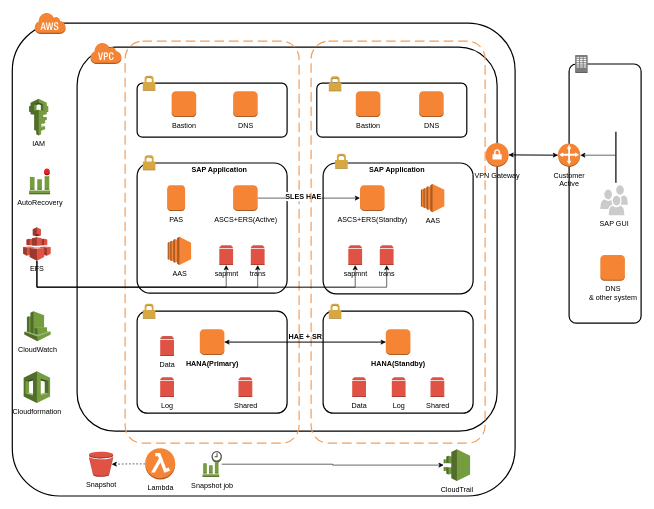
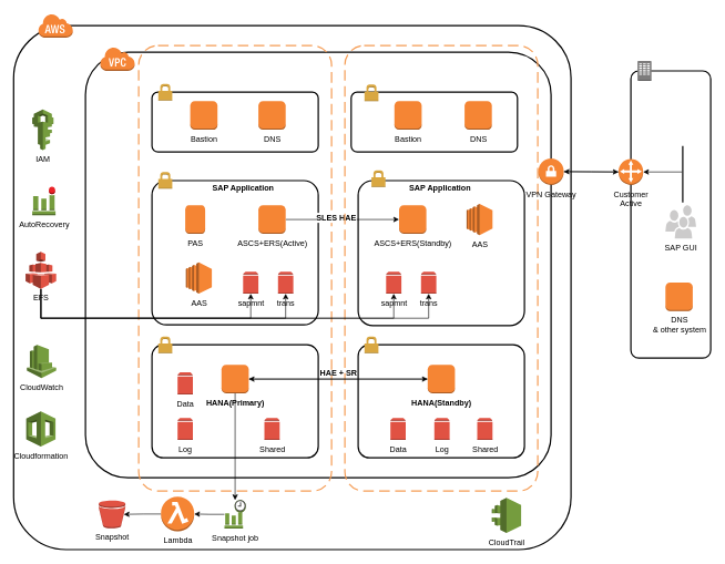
  <mxCell id="0" />
  <mxCell id="1" parent="0" />
  <mxCell id="2" value="" style="rounded=1;arcSize=10;dashed=0;strokeColor=#000000;fillColor=none;gradientColor=none;strokeWidth=2;" vertex="1" parent="1"><mxGeometry x="20" y="38" width="838" height="788" as="geometry" /></mxCell>
  <mxCell id="3" value="" style="dashed=0;html=1;shape=mxgraph.aws3.cloud;fillColor=#F58536;gradientColor=none;dashed=0;" vertex="1" parent="1"><mxGeometry x="57" y="20" width="52" height="36" as="geometry" /></mxCell>
  <mxCell id="4" value="" style="rounded=1;arcSize=10;dashed=0;strokeColor=#000000;fillColor=none;gradientColor=none;strokeWidth=2;" vertex="1" parent="1"><mxGeometry x="128" y="78" width="700" height="640" as="geometry" /></mxCell>
  <mxCell id="5" value="" style="dashed=0;html=1;shape=mxgraph.aws3.virtual_private_cloud;fillColor=#F58536;gradientColor=none;dashed=0;" vertex="1" parent="1"><mxGeometry x="150" y="70" width="52" height="36" as="geometry" /></mxCell>
  <mxCell id="6" value="" style="rounded=1;arcSize=10;dashed=1;strokeColor=#F59D56;fillColor=none;gradientColor=none;dashPattern=8 4;strokeWidth=2;" vertex="1" parent="1"><mxGeometry x="208" y="68" width="290" height="670" as="geometry" /></mxCell>
  <mxCell id="7" value="" style="rounded=1;arcSize=10;dashed=0;strokeColor=#000000;fillColor=none;gradientColor=none;strokeWidth=2;" vertex="1" parent="1"><mxGeometry x="228" y="138" width="250" height="90" as="geometry" /></mxCell>
  <mxCell id="8" value="" style="dashed=0;html=1;shape=mxgraph.aws3.permissions;fillColor=#D9A741;gradientColor=none;dashed=0;" vertex="1" parent="1"><mxGeometry x="237.5" y="125.5" width="21" height="25" as="geometry" /></mxCell>
  <mxCell id="9" value="" style="rounded=1;arcSize=10;dashed=0;strokeColor=#000000;fillColor=none;gradientColor=none;strokeWidth=2;" vertex="1" parent="1"><mxGeometry x="228" y="271" width="250" height="217" as="geometry" /></mxCell>
  <mxCell id="10" value="" style="dashed=0;html=1;shape=mxgraph.aws3.permissions;fillColor=#D9A741;gradientColor=none;dashed=0;" vertex="1" parent="1"><mxGeometry x="237.5" y="258" width="21" height="25" as="geometry" /></mxCell>
  <mxCell id="11" style="edgeStyle=orthogonalEdgeStyle;rounded=0;orthogonalLoop=1;jettySize=auto;html=1;entryX=0;entryY=0.5;entryDx=0;entryDy=0;entryPerimeter=0;" edge="1" parent="1" source="13" target="18"><mxGeometry relative="1" as="geometry" /></mxCell>
  <mxCell id="12" value="&lt;b&gt;SLES HAE&lt;/b&gt;" style="text;html=1;resizable=0;points=[];align=center;verticalAlign=middle;labelBackgroundColor=#ffffff;" vertex="1" connectable="0" parent="11"><mxGeometry x="-0.006" y="11" relative="1" as="geometry"><mxPoint x="-10" y="8" as="offset" /></mxGeometry></mxCell>
  <mxCell id="13" value="ASCS+ERS(Active)" style="outlineConnect=0;dashed=0;verticalLabelPosition=bottom;verticalAlign=top;align=center;html=1;shape=mxgraph.aws3.instance;fillColor=#F58534;gradientColor=none;" vertex="1" parent="1"><mxGeometry x="388" y="308" width="41" height="43" as="geometry" /></mxCell>
  <mxCell id="14" value="PAS" style="outlineConnect=0;dashed=0;verticalLabelPosition=bottom;verticalAlign=top;align=center;html=1;shape=mxgraph.aws3.instance;fillColor=#F58534;gradientColor=none;" vertex="1" parent="1"><mxGeometry x="278" y="308" width="30" height="43" as="geometry" /></mxCell>
  <mxCell id="15" value="" style="rounded=1;arcSize=10;dashed=1;strokeColor=#F59D56;fillColor=none;gradientColor=none;dashPattern=8 4;strokeWidth=2;" vertex="1" parent="1"><mxGeometry x="518" y="68" width="290" height="670" as="geometry" /></mxCell>
  <mxCell id="16" value="" style="rounded=1;arcSize=10;dashed=0;strokeColor=#000000;fillColor=none;gradientColor=none;strokeWidth=2;" vertex="1" parent="1"><mxGeometry x="538" y="271" width="250" height="218" as="geometry" /></mxCell>
  <mxCell id="17" value="" style="dashed=0;html=1;shape=mxgraph.aws3.permissions;fillColor=#D9A741;gradientColor=none;dashed=0;" vertex="1" parent="1"><mxGeometry x="558" y="255.5" width="21" height="25" as="geometry" /></mxCell>
  <mxCell id="18" value="ASCS+ERS(Standby)" style="outlineConnect=0;dashed=0;verticalLabelPosition=bottom;verticalAlign=top;align=center;html=1;shape=mxgraph.aws3.instance;fillColor=#F58534;gradientColor=none;" vertex="1" parent="1"><mxGeometry x="599.5" y="308" width="41" height="43" as="geometry" /></mxCell>
  <mxCell id="19" value="sapmnt" style="outlineConnect=0;dashed=0;verticalLabelPosition=bottom;verticalAlign=top;align=center;html=1;shape=mxgraph.aws3.volume;fillColor=#E05243;gradientColor=none;" vertex="1" parent="1"><mxGeometry x="365" y="408" width="23" height="33" as="geometry" /></mxCell>
  <mxCell id="20" value="trans" style="outlineConnect=0;dashed=0;verticalLabelPosition=bottom;verticalAlign=top;align=center;html=1;shape=mxgraph.aws3.volume;fillColor=#E05243;gradientColor=none;" vertex="1" parent="1"><mxGeometry x="417.5" y="408" width="23" height="33" as="geometry" /></mxCell>
  <mxCell id="21" value="sapmnt" style="outlineConnect=0;dashed=0;verticalLabelPosition=bottom;verticalAlign=top;align=center;html=1;shape=mxgraph.aws3.volume;fillColor=#E05243;gradientColor=none;" vertex="1" parent="1"><mxGeometry x="580" y="408" width="23" height="33" as="geometry" /></mxCell>
  <mxCell id="22" value="trans" style="outlineConnect=0;dashed=0;verticalLabelPosition=bottom;verticalAlign=top;align=center;html=1;shape=mxgraph.aws3.volume;fillColor=#E05243;gradientColor=none;" vertex="1" parent="1"><mxGeometry x="632.5" y="408" width="23" height="33" as="geometry" /></mxCell>
  <mxCell id="23" value="" style="rounded=1;arcSize=10;dashed=0;strokeColor=#000000;fillColor=none;gradientColor=none;strokeWidth=2;" vertex="1" parent="1"><mxGeometry x="228" y="518" width="250" height="170" as="geometry" /></mxCell>
  <mxCell id="24" value="" style="dashed=0;html=1;shape=mxgraph.aws3.permissions;fillColor=#D9A741;gradientColor=none;dashed=0;" vertex="1" parent="1"><mxGeometry x="237.5" y="505.5" width="21" height="25" as="geometry" /></mxCell>
  <mxCell id="25" value="SAP Application" style="text;html=1;resizable=0;points=[];autosize=1;align=left;verticalAlign=top;spacingTop=-4;fontStyle=1" vertex="1" parent="1"><mxGeometry x="316.5" y="273" width="100" height="20" as="geometry" /></mxCell>
  <mxCell id="26" value="SAP Application" style="text;html=1;resizable=0;points=[];autosize=1;align=left;verticalAlign=top;spacingTop=-4;fontStyle=1" vertex="1" parent="1"><mxGeometry x="613" y="273" width="100" height="20" as="geometry" /></mxCell>
  <mxCell id="27" style="edgeStyle=orthogonalEdgeStyle;rounded=0;orthogonalLoop=1;jettySize=auto;html=1;entryX=0.5;entryY=1;entryDx=0;entryDy=0;entryPerimeter=0;" edge="1" parent="1" source="31" target="19"><mxGeometry relative="1" as="geometry"><Array as="points"><mxPoint x="61" y="478" /><mxPoint x="377" y="478" /></Array></mxGeometry></mxCell>
  <mxCell id="28" style="edgeStyle=orthogonalEdgeStyle;rounded=0;orthogonalLoop=1;jettySize=auto;html=1;entryX=0.5;entryY=1;entryDx=0;entryDy=0;entryPerimeter=0;" edge="1" parent="1" source="31" target="20"><mxGeometry relative="1" as="geometry"><Array as="points"><mxPoint x="61" y="478" /><mxPoint x="429" y="478" /></Array></mxGeometry></mxCell>
  <mxCell id="29" style="edgeStyle=orthogonalEdgeStyle;rounded=0;orthogonalLoop=1;jettySize=auto;html=1;entryX=0.5;entryY=1;entryDx=0;entryDy=0;entryPerimeter=0;" edge="1" parent="1" source="31" target="21"><mxGeometry relative="1" as="geometry"><Array as="points"><mxPoint x="61" y="478" /><mxPoint x="592" y="478" /></Array></mxGeometry></mxCell>
  <mxCell id="30" style="edgeStyle=orthogonalEdgeStyle;rounded=0;orthogonalLoop=1;jettySize=auto;html=1;entryX=0.5;entryY=1;entryDx=0;entryDy=0;entryPerimeter=0;" edge="1" parent="1" source="31" target="22"><mxGeometry relative="1" as="geometry"><Array as="points"><mxPoint x="61" y="478" /><mxPoint x="644" y="478" /></Array></mxGeometry></mxCell>
  <mxCell id="31" value="EFS" style="outlineConnect=0;dashed=0;verticalLabelPosition=bottom;verticalAlign=top;align=center;html=1;shape=mxgraph.aws3.efs;fillColor=#E05243;gradientColor=none;" vertex="1" parent="1"><mxGeometry x="38" y="378" width="46" height="56" as="geometry" /></mxCell>
  <mxCell id="32" style="edgeStyle=orthogonalEdgeStyle;rounded=0;orthogonalLoop=1;jettySize=auto;html=1;" edge="1" parent="1" source="34" target="38"><mxGeometry relative="1" as="geometry" /></mxCell>
+ <mxCell id="33" style="edgeStyle=orthogonalEdgeStyle;rounded=0;orthogonalLoop=1;jettySize=auto;html=1;" edge="1" parent="1" source="34" target="52"><mxGeometry relative="1" as="geometry" /></mxCell>
  <mxCell id="34" value="&lt;b&gt;HANA(Primary)&lt;/b&gt;" style="outlineConnect=0;dashed=0;verticalLabelPosition=bottom;verticalAlign=top;align=center;html=1;shape=mxgraph.aws3.instance;fillColor=#F58534;gradientColor=none;" vertex="1" parent="1"><mxGeometry x="332.5" y="548" width="41" height="43" as="geometry" /></mxCell>
  <mxCell id="35" value="" style="rounded=1;arcSize=10;dashed=0;strokeColor=#000000;fillColor=none;gradientColor=none;strokeWidth=2;" vertex="1" parent="1"><mxGeometry x="538" y="518" width="250" height="170" as="geometry" /></mxCell>
  <mxCell id="36" value="" style="dashed=0;html=1;shape=mxgraph.aws3.permissions;fillColor=#D9A741;gradientColor=none;dashed=0;" vertex="1" parent="1"><mxGeometry x="547.5" y="505.5" width="21" height="25" as="geometry" /></mxCell>
  <mxCell id="37" style="edgeStyle=orthogonalEdgeStyle;rounded=0;orthogonalLoop=1;jettySize=auto;html=1;" edge="1" parent="1" source="38" target="34"><mxGeometry relative="1" as="geometry" /></mxCell>
  <mxCell id="38" value="&lt;b&gt;HANA(Standby)&lt;/b&gt;" style="outlineConnect=0;dashed=0;verticalLabelPosition=bottom;verticalAlign=top;align=center;html=1;shape=mxgraph.aws3.instance;fillColor=#F58534;gradientColor=none;" vertex="1" parent="1"><mxGeometry x="642.5" y="548" width="41" height="43" as="geometry" /></mxCell>
  <mxCell id="39" value="HAE +&amp;nbsp;SR" style="text;html=1;resizable=0;points=[];autosize=1;align=left;verticalAlign=top;spacingTop=-4;fontStyle=1" vertex="1" parent="1"><mxGeometry x="479" y="549.5" width="70" height="20" as="geometry" /></mxCell>
  <mxCell id="40" value="Data" style="outlineConnect=0;dashed=0;verticalLabelPosition=bottom;verticalAlign=top;align=center;html=1;shape=mxgraph.aws3.volume;fillColor=#E05243;gradientColor=none;" vertex="1" parent="1"><mxGeometry x="266.5" y="559.5" width="23" height="33" as="geometry" /></mxCell>
  <mxCell id="41" value="Log" style="outlineConnect=0;dashed=0;verticalLabelPosition=bottom;verticalAlign=top;align=center;html=1;shape=mxgraph.aws3.volume;fillColor=#E05243;gradientColor=none;" vertex="1" parent="1"><mxGeometry x="266.5" y="628" width="23" height="33" as="geometry" /></mxCell>
  <mxCell id="42" value="Shared" style="outlineConnect=0;dashed=0;verticalLabelPosition=bottom;verticalAlign=top;align=center;html=1;shape=mxgraph.aws3.volume;fillColor=#E05243;gradientColor=none;" vertex="1" parent="1"><mxGeometry x="397" y="628" width="23" height="33" as="geometry" /></mxCell>
  <mxCell id="43" value="Data" style="outlineConnect=0;dashed=0;verticalLabelPosition=bottom;verticalAlign=top;align=center;html=1;shape=mxgraph.aws3.volume;fillColor=#E05243;gradientColor=none;" vertex="1" parent="1"><mxGeometry x="586.5" y="628" width="23" height="33" as="geometry" /></mxCell>
  <mxCell id="44" value="Log" style="outlineConnect=0;dashed=0;verticalLabelPosition=bottom;verticalAlign=top;align=center;html=1;shape=mxgraph.aws3.volume;fillColor=#E05243;gradientColor=none;" vertex="1" parent="1"><mxGeometry x="652.5" y="628" width="23" height="33" as="geometry" /></mxCell>
  <mxCell id="45" value="Shared" style="outlineConnect=0;dashed=0;verticalLabelPosition=bottom;verticalAlign=top;align=center;html=1;shape=mxgraph.aws3.volume;fillColor=#E05243;gradientColor=none;" vertex="1" parent="1"><mxGeometry x="717" y="628" width="23" height="33" as="geometry" /></mxCell>
  <mxCell id="46" value="CloudWatch" style="outlineConnect=0;dashed=0;verticalLabelPosition=bottom;verticalAlign=top;align=center;html=1;shape=mxgraph.aws3.cloudwatch;fillColor=#759C3E;gradientColor=none;" vertex="1" parent="1"><mxGeometry x="40" y="518" width="44" height="50" as="geometry" /></mxCell>
  <mxCell id="47" value="Cloudformation" style="outlineConnect=0;dashed=0;verticalLabelPosition=bottom;verticalAlign=top;align=center;html=1;shape=mxgraph.aws3.cloudformation;fillColor=#759C3E;gradientColor=none;" vertex="1" parent="1"><mxGeometry x="39" y="618" width="44" height="53" as="geometry" /></mxCell>
  <mxCell id="48" value="IAM" style="outlineConnect=0;dashed=0;verticalLabelPosition=bottom;verticalAlign=top;align=center;html=1;shape=mxgraph.aws3.iam;fillColor=#759C3E;gradientColor=none;" vertex="1" parent="1"><mxGeometry x="48" y="164" width="32" height="61" as="geometry" /></mxCell>
  <mxCell id="49" value="CloudTrail" style="outlineConnect=0;dashed=0;verticalLabelPosition=bottom;verticalAlign=top;align=center;html=1;shape=mxgraph.aws3.cloudtrail;fillColor=#759C3E;gradientColor=none;" vertex="1" parent="1"><mxGeometry x="739" y="748" width="44" height="53" as="geometry" /></mxCell>
  <mxCell id="50" value="AutoRecovery" style="outlineConnect=0;dashed=0;verticalLabelPosition=bottom;verticalAlign=top;align=center;html=1;shape=mxgraph.aws3.alarm;fillColor=#759C3E;gradientColor=none;" vertex="1" parent="1"><mxGeometry x="48" y="280" width="35" height="43" as="geometry" /></mxCell>
- <mxCell id="51" value="" style="edgeStyle=orthogonalEdgeStyle;rounded=0;orthogonalLoop=1;jettySize=auto;html=1;" edge="1" parent="1" source="52" target="49"><mxGeometry relative="1" as="geometry" /></mxCell>
+ <mxCell id="51" value="" style="edgeStyle=orthogonalEdgeStyle;rounded=0;orthogonalLoop=1;jettySize=auto;html=1;" edge="1" parent="1" source="52" target="61"><mxGeometry relative="1" as="geometry" /></mxCell>
  <mxCell id="52" value="Snapshot job" style="outlineConnect=0;dashed=0;verticalLabelPosition=bottom;verticalAlign=top;align=center;html=1;shape=mxgraph.aws3.event_time_based;fillColor=#759C3E;gradientColor=none;" vertex="1" parent="1"><mxGeometry x="337" y="751.5" width="32" height="43" as="geometry" /></mxCell>
  <mxCell id="53" value="Snapshot" style="outlineConnect=0;dashed=0;verticalLabelPosition=bottom;verticalAlign=top;align=center;html=1;shape=mxgraph.aws3.bucket;fillColor=#E05243;gradientColor=none;" vertex="1" parent="1"><mxGeometry x="148" y="752" width="40" height="42" as="geometry" /></mxCell>
  <mxCell id="54" value="Bastion" style="outlineConnect=0;dashed=0;verticalLabelPosition=bottom;verticalAlign=top;align=center;html=1;shape=mxgraph.aws3.instance;fillColor=#F58534;gradientColor=none;" vertex="1" parent="1"><mxGeometry x="285.5" y="151.5" width="41" height="43" as="geometry" /></mxCell>
  <mxCell id="55" value="DNS" style="outlineConnect=0;dashed=0;verticalLabelPosition=bottom;verticalAlign=top;align=center;html=1;shape=mxgraph.aws3.instance;fillColor=#F58534;gradientColor=none;" vertex="1" parent="1"><mxGeometry x="388" y="151.5" width="41" height="43" as="geometry" /></mxCell>
  <mxCell id="56" value="" style="rounded=1;arcSize=10;dashed=0;strokeColor=#000000;fillColor=none;gradientColor=none;strokeWidth=2;" vertex="1" parent="1"><mxGeometry x="527.5" y="138" width="250" height="90" as="geometry" /></mxCell>
  <mxCell id="57" value="" style="dashed=0;html=1;shape=mxgraph.aws3.permissions;fillColor=#D9A741;gradientColor=none;dashed=0;" vertex="1" parent="1"><mxGeometry x="547.5" y="126.5" width="21" height="25" as="geometry" /></mxCell>
  <mxCell id="58" value="Bastion" style="outlineConnect=0;dashed=0;verticalLabelPosition=bottom;verticalAlign=top;align=center;html=1;shape=mxgraph.aws3.instance;fillColor=#F58534;gradientColor=none;" vertex="1" parent="1"><mxGeometry x="592.5" y="151.5" width="41" height="43" as="geometry" /></mxCell>
  <mxCell id="59" value="DNS" style="outlineConnect=0;dashed=0;verticalLabelPosition=bottom;verticalAlign=top;align=center;html=1;shape=mxgraph.aws3.instance;fillColor=#F58534;gradientColor=none;" vertex="1" parent="1"><mxGeometry x="698" y="151.5" width="41" height="43" as="geometry" /></mxCell>
- <mxCell id="60" style="edgeStyle=orthogonalEdgeStyle;rounded=0;orthogonalLoop=1;jettySize=auto;html=1;entryX=0.94;entryY=0.5;entryDx=0;entryDy=0;entryPerimeter=0;dashed=1;" edge="1" parent="1" source="61" target="53"><mxGeometry relative="1" as="geometry" /></mxCell>
+ <mxCell id="60" style="edgeStyle=orthogonalEdgeStyle;rounded=0;orthogonalLoop=1;jettySize=auto;html=1;entryX=0.94;entryY=0.5;entryDx=0;entryDy=0;entryPerimeter=0;" edge="1" parent="1" source="61" target="53"><mxGeometry relative="1" as="geometry" /></mxCell>
  <mxCell id="61" value="Lambda" style="outlineConnect=0;dashed=0;verticalLabelPosition=bottom;verticalAlign=top;align=center;html=1;shape=mxgraph.aws3.lambda_function;fillColor=#F58534;gradientColor=none;" vertex="1" parent="1"><mxGeometry x="241.5" y="746.5" width="50" height="52" as="geometry" /></mxCell>
  <mxCell id="62" value="AAS" style="outlineConnect=0;dashed=0;verticalLabelPosition=bottom;verticalAlign=top;align=center;html=1;shape=mxgraph.aws3.ec2;fillColor=#F58534;gradientColor=none;" vertex="1" parent="1"><mxGeometry x="701" y="306" width="39" height="47" as="geometry" /></mxCell>
  <mxCell id="63" value="AAS" style="outlineConnect=0;dashed=0;verticalLabelPosition=bottom;verticalAlign=top;align=center;html=1;shape=mxgraph.aws3.ec2;fillColor=#F58534;gradientColor=none;" vertex="1" parent="1"><mxGeometry x="279" y="394" width="39" height="47" as="geometry" /></mxCell>
  <mxCell id="64" style="edgeStyle=orthogonalEdgeStyle;rounded=0;orthogonalLoop=1;jettySize=auto;html=1;" edge="1" parent="1" source="65" target="72"><mxGeometry relative="1" as="geometry" /></mxCell>
  <mxCell id="65" value="VPN Gateway" style="outlineConnect=0;dashed=0;verticalLabelPosition=bottom;verticalAlign=top;align=center;html=1;shape=mxgraph.aws3.vpn_gateway;fillColor=#F58534;gradientColor=none;" vertex="1" parent="1"><mxGeometry x="809" y="237.5" width="38" height="40" as="geometry" /></mxCell>
  <mxCell id="66" value="" style="rounded=1;arcSize=10;dashed=0;strokeColor=#000000;fillColor=none;gradientColor=none;strokeWidth=2;" vertex="1" parent="1"><mxGeometry x="948" y="106" width="120" height="432" as="geometry" /></mxCell>
  <mxCell id="67" value="" style="dashed=0;html=1;shape=mxgraph.aws3.corporate_data_center;fillColor=#7D7C7C;gradientColor=none;dashed=0;" vertex="1" parent="1"><mxGeometry x="958" y="91" width="21" height="30" as="geometry" /></mxCell>
  <mxCell id="68" value="DNS&lt;br&gt;&amp;amp; other system&lt;br&gt;" style="outlineConnect=0;dashed=0;verticalLabelPosition=bottom;verticalAlign=top;align=center;html=1;shape=mxgraph.aws3.instance;fillColor=#F58534;gradientColor=none;" vertex="1" parent="1"><mxGeometry x="1000" y="424.333" width="41" height="43" as="geometry" /></mxCell>
  <mxCell id="69" value="SAP GUI" style="shadow=0;dashed=0;html=1;strokeColor=none;labelPosition=center;verticalLabelPosition=bottom;verticalAlign=top;outlineConnect=0;align=center;shape=mxgraph.office.users.users;fillColor=#CCCBCB;" vertex="1" parent="1"><mxGeometry x="1000" y="308" width="46" height="50" as="geometry" /></mxCell>
  <mxCell id="70" value="" style="line;strokeWidth=2;direction=south;html=1;" vertex="1" parent="1"><mxGeometry x="1021" y="219" width="10" height="85" as="geometry" /></mxCell>
  <mxCell id="71" style="edgeStyle=orthogonalEdgeStyle;rounded=0;orthogonalLoop=1;jettySize=auto;html=1;entryX=1;entryY=0.5;entryDx=0;entryDy=0;entryPerimeter=0;" edge="1" parent="1" source="72" target="65"><mxGeometry relative="1" as="geometry" /></mxCell>
  <mxCell id="72" value="Customer&lt;br&gt;Active&lt;br&gt;" style="outlineConnect=0;dashed=0;verticalLabelPosition=bottom;verticalAlign=top;align=center;html=1;shape=mxgraph.aws3.customer_gateway;fillColor=#F58534;gradientColor=none;" vertex="1" parent="1"><mxGeometry x="929.5" y="238.5" width="37" height="39" as="geometry" /></mxCell>
  <mxCell id="73" value="" style="endArrow=classic;html=1;entryX=1;entryY=0.5;entryDx=0;entryDy=0;entryPerimeter=0;" edge="1" parent="1" target="72"><mxGeometry width="50" height="50" relative="1" as="geometry"><mxPoint x="1025" y="258" as="sourcePoint" /><mxPoint x="1268" y="238" as="targetPoint" /></mxGeometry></mxCell>
